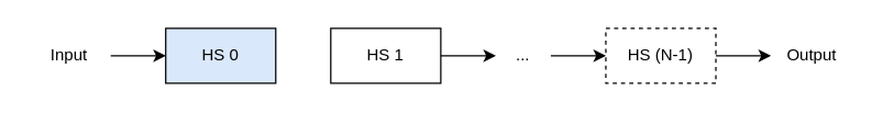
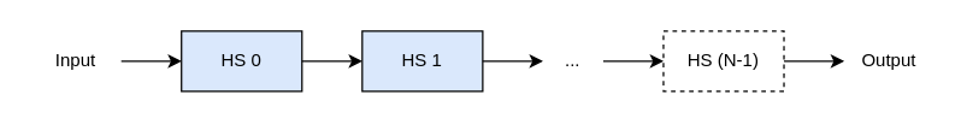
  <mxCell id="0" />
  <mxCell id="1" parent="0" />
  <mxCell id="2" value="HS 0" style="rounded=0;whiteSpace=wrap;html=1;fillColor=#dae8fc;" vertex="1" parent="1"><mxGeometry x="120" y="20" width="80" height="40" as="geometry" /></mxCell>
- <mxCell id="3" value="HS 1" style="rounded=0;whiteSpace=wrap;html=1;" vertex="1" parent="1"><mxGeometry x="240" y="20" width="80" height="40" as="geometry" /></mxCell>
+ <mxCell id="3" value="HS 1" style="rounded=0;whiteSpace=wrap;html=1;fillColor=#dae8fc;" vertex="1" parent="1"><mxGeometry x="240" y="20" width="80" height="40" as="geometry" /></mxCell>
+ <mxCell id="4" value="" style="endArrow=classic;html=1;rounded=0;exitX=1;exitY=0.5;exitDx=0;exitDy=0;entryX=0;entryY=0.5;entryDx=0;entryDy=0;" edge="1" parent="1" source="2" target="3"><mxGeometry width="50" height="50" relative="1" as="geometry"><mxPoint x="210" y="20" as="sourcePoint" /><mxPoint x="260" y="-30" as="targetPoint" /></mxGeometry></mxCell>
  <mxCell id="5" value="" style="endArrow=classic;html=1;rounded=0;entryX=0;entryY=0.5;entryDx=0;entryDy=0;" edge="1" parent="1" target="2"><mxGeometry width="50" height="50" relative="1" as="geometry"><mxPoint x="80" y="40" as="sourcePoint" /><mxPoint x="110" y="70" as="targetPoint" /></mxGeometry></mxCell>
  <mxCell id="6" value="Input" style="text;strokeColor=none;align=center;fillColor=none;html=1;verticalAlign=middle;whiteSpace=wrap;rounded=0;" vertex="1" parent="1"><mxGeometry x="20" y="25" width="60" height="30" as="geometry" /></mxCell>
  <mxCell id="7" value="" style="endArrow=classic;html=1;rounded=0;exitX=1;exitY=0.5;exitDx=0;exitDy=0;entryX=0;entryY=0.5;entryDx=0;entryDy=0;" edge="1" parent="1" source="3" target="8"><mxGeometry width="50" height="50" relative="1" as="geometry"><mxPoint x="320" y="39.76" as="sourcePoint" /><mxPoint x="360" y="39.76" as="targetPoint" /></mxGeometry></mxCell>
  <mxCell id="8" value="..." style="text;strokeColor=none;align=center;fillColor=none;html=1;verticalAlign=middle;whiteSpace=wrap;rounded=0;" vertex="1" parent="1"><mxGeometry x="360" y="25" width="40" height="30" as="geometry" /></mxCell>
  <mxCell id="9" value="HS (N-1)" style="rounded=0;whiteSpace=wrap;html=1;dashed=1;" vertex="1" parent="1"><mxGeometry x="440" y="20" width="80" height="40" as="geometry" /></mxCell>
  <mxCell id="10" value="" style="endArrow=classic;html=1;rounded=0;exitX=1;exitY=0.5;exitDx=0;exitDy=0;entryX=0;entryY=0.5;entryDx=0;entryDy=0;" edge="1" parent="1" target="9"><mxGeometry width="50" height="50" relative="1" as="geometry"><mxPoint x="400" y="40" as="sourcePoint" /><mxPoint x="460" y="-30" as="targetPoint" /></mxGeometry></mxCell>
  <mxCell id="11" value="" style="endArrow=classic;html=1;rounded=0;exitX=1;exitY=0.5;exitDx=0;exitDy=0;" edge="1" parent="1" source="9"><mxGeometry width="50" height="50" relative="1" as="geometry"><mxPoint x="520" y="40" as="sourcePoint" /><mxPoint x="560" y="40" as="targetPoint" /></mxGeometry></mxCell>
  <mxCell id="12" value="Output" style="text;strokeColor=none;align=center;fillColor=none;html=1;verticalAlign=middle;whiteSpace=wrap;rounded=0;" vertex="1" parent="1"><mxGeometry x="560" y="25" width="60" height="30" as="geometry" /></mxCell>
